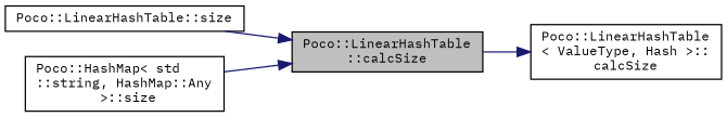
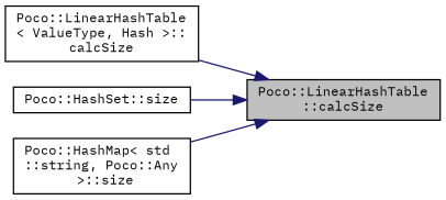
  digraph {
    fontname="IBM Plex Mono"
    rankdir=RL
    node [color=black fillcolor=white fontname="IBM Plex Mono" fontsize=10 shape=record style=filled]
    edge [color=midnightblue dir=back fontname="IBM Plex Mono" fontsize=10 labelfontname=Helvetica labelfontsize=10 style=solid]
    n1 [fillcolor=grey75 fontcolor=black height=0.2 label="Poco::LinearHashTable\l::calcSize" width=0.4]
    n2 [height=0.2 label="Poco::LinearHashTable\l\< ValueType, Hash \>::\lcalcSize" width=0.4]
-   n3 [height=0.2 label="Poco::LinearHashTable::size" width=0.4]
-   n4 [height=0.2 label="Poco::HashMap\< std\l::string, HashMap::Any\l \>::size" width=0.4]
-   n2 -> n1
+   n3 [height=0.2 label="Poco::HashSet::size" width=0.4]
+   n4 [height=0.2 label="Poco::HashMap\< std\l::string, Poco::Any\l \>::size" width=0.4]
+   n1 -> n2
    n1 -> n3
    n1 -> n4
  }
